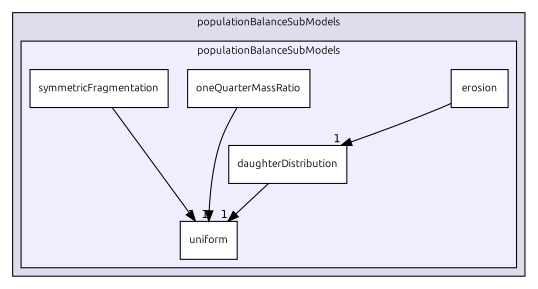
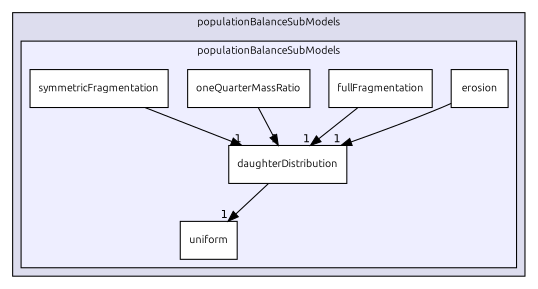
  digraph {
    compound=true
    fontname=Ubuntu
    node [color=black fillcolor=white fontname=Ubuntu fontsize=10 shape=box style=filled]
    edge [fontname=Ubuntu headlabel=1 labeldistance=1.5 labelfontname=Helvetica labelfontsize=10]
    n1 [label=daughterDistribution]
    n2 [label=erosion]
+   n3 [label=fullFragmentation]
    n4 [label=oneQuarterMassRatio]
    n5 [label=symmetricFragmentation]
    n6 [label=uniform]
    subgraph cluster_1 {
      bgcolor="#ddddee"
      fontsize=10
      label=populationBalanceSubModels
      pencolor=black
      subgraph cluster_2 {
        bgcolor="#eeeeff"
        fontsize=10
        label=populationBalanceSubModels
        pencolor=black
        n1
        n2
+       n3
        n4
        n5
        n6
      }
    }
    n1 -> n6
    n2 -> n1
-   n4 -> n6
-   n5 -> n6
+   n3 -> n1
+   n4 -> n1
+   n5 -> n1
  }
